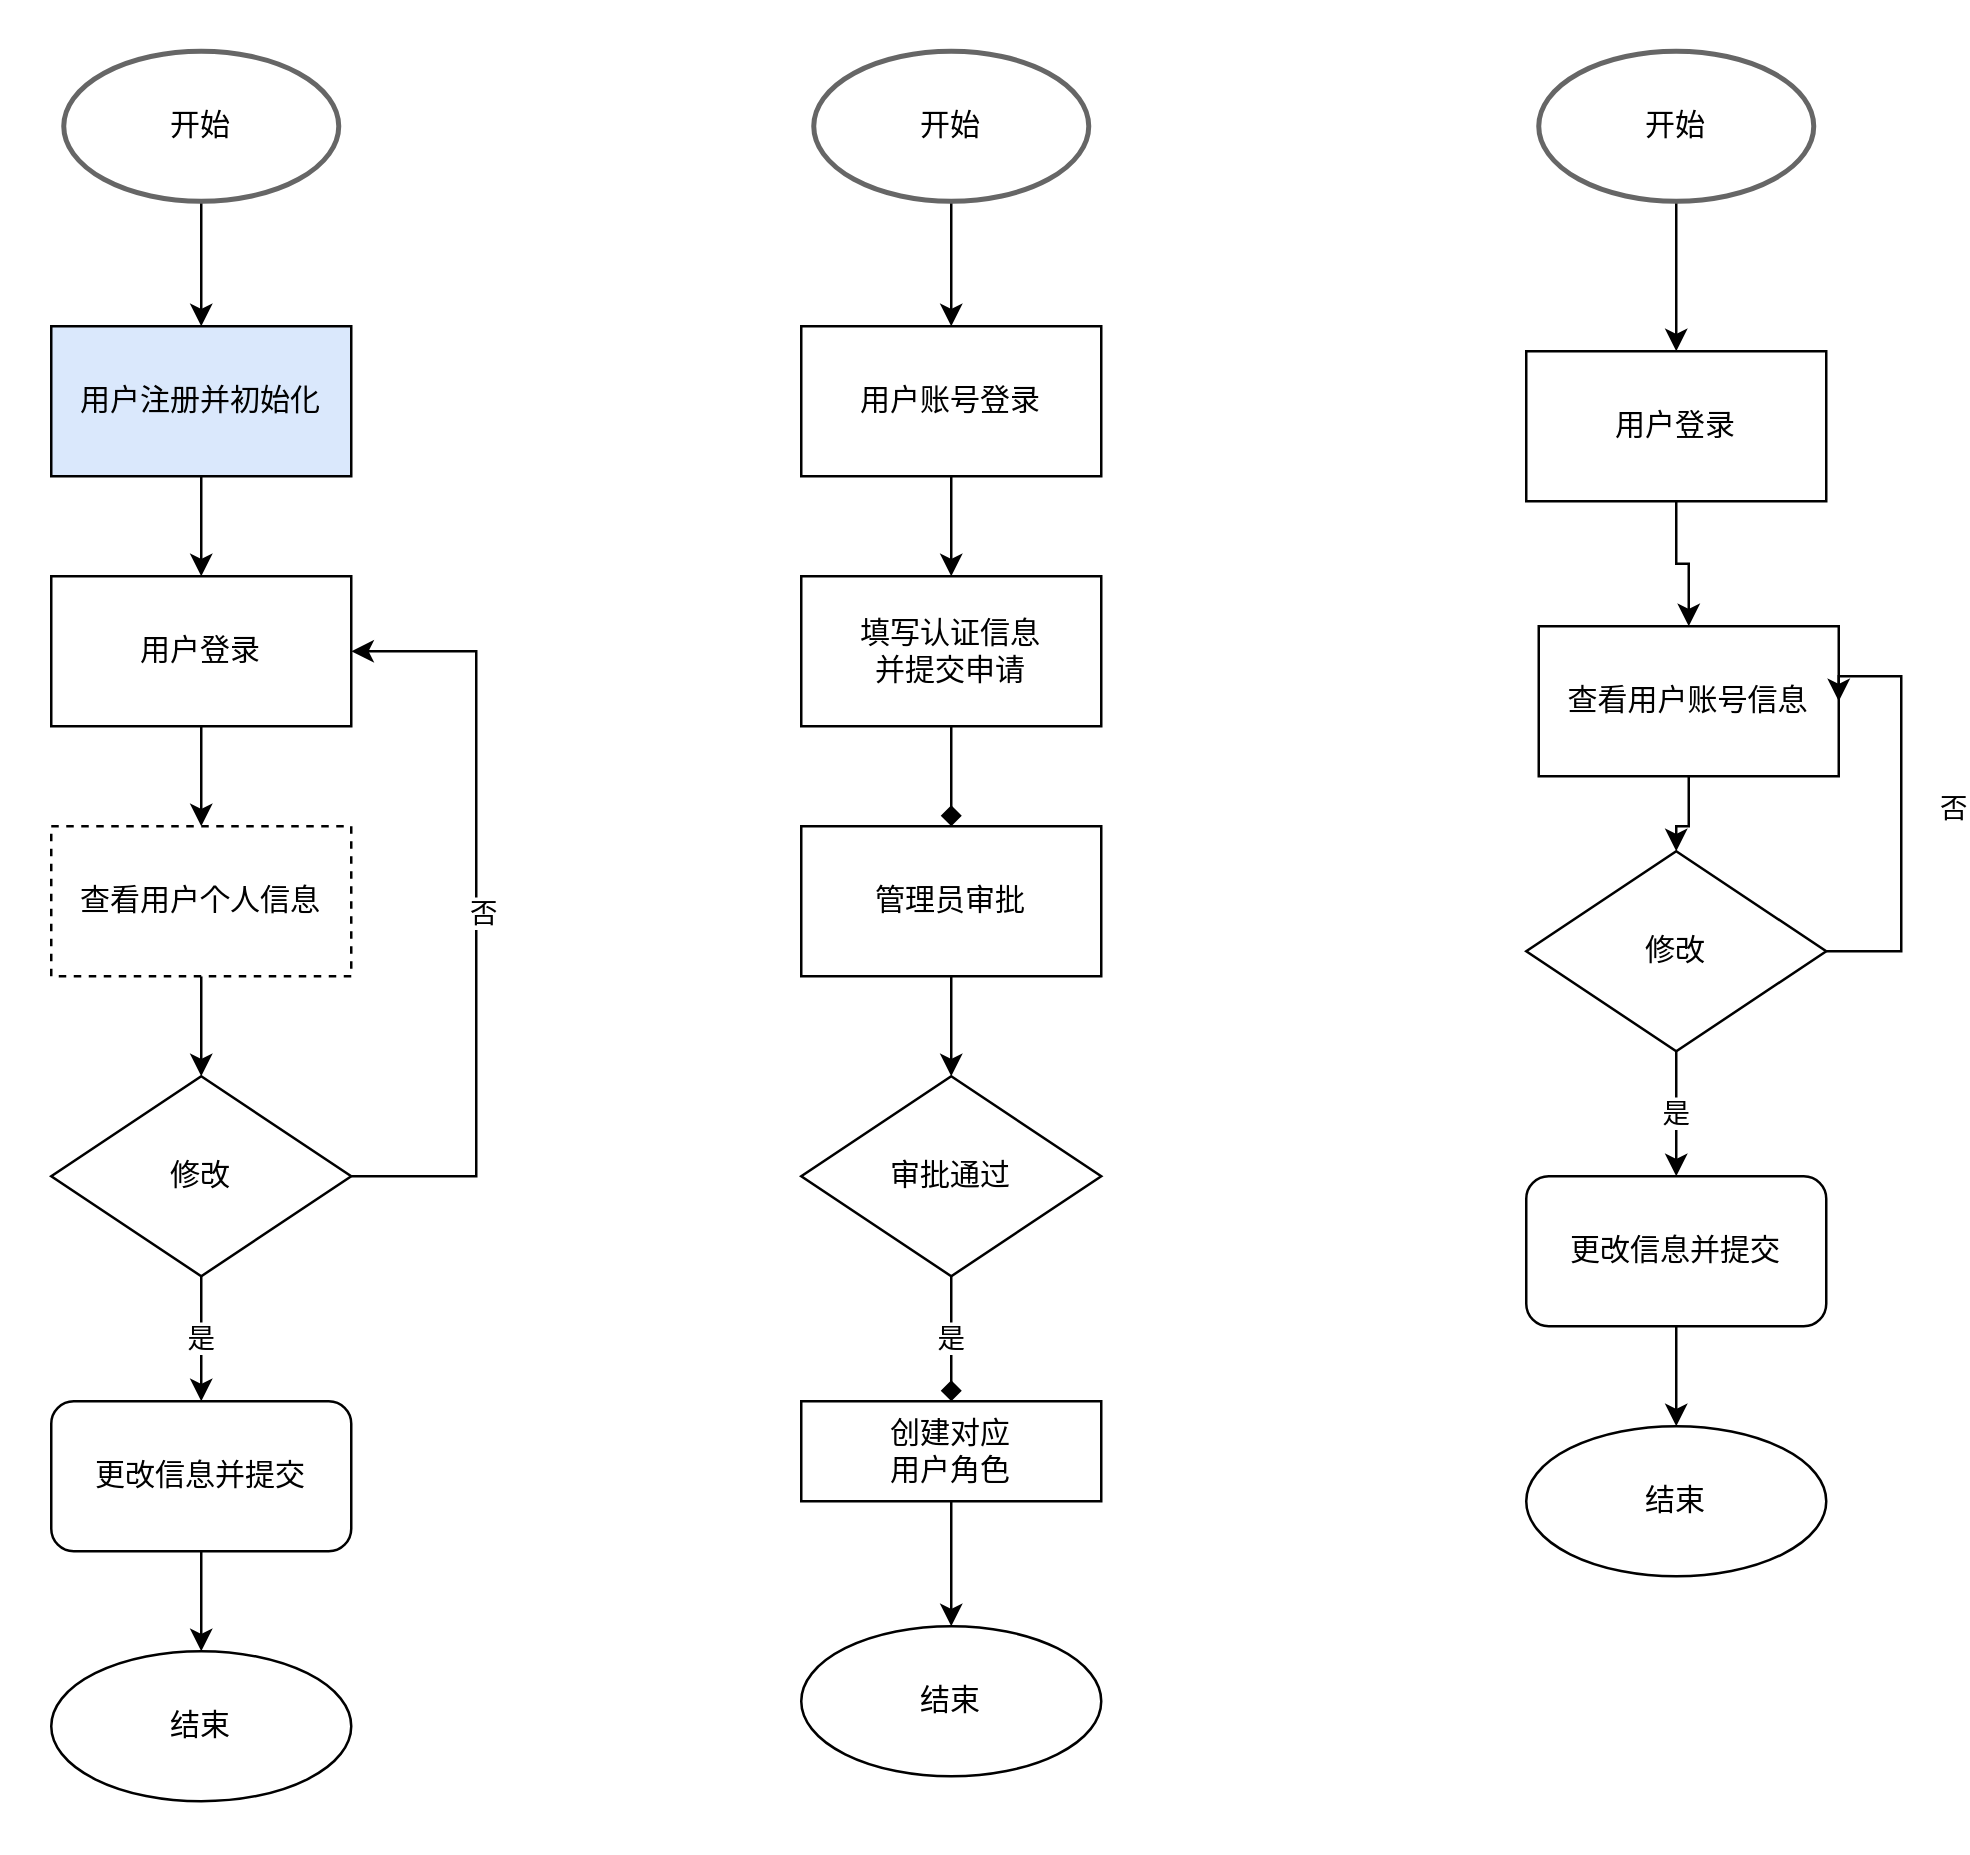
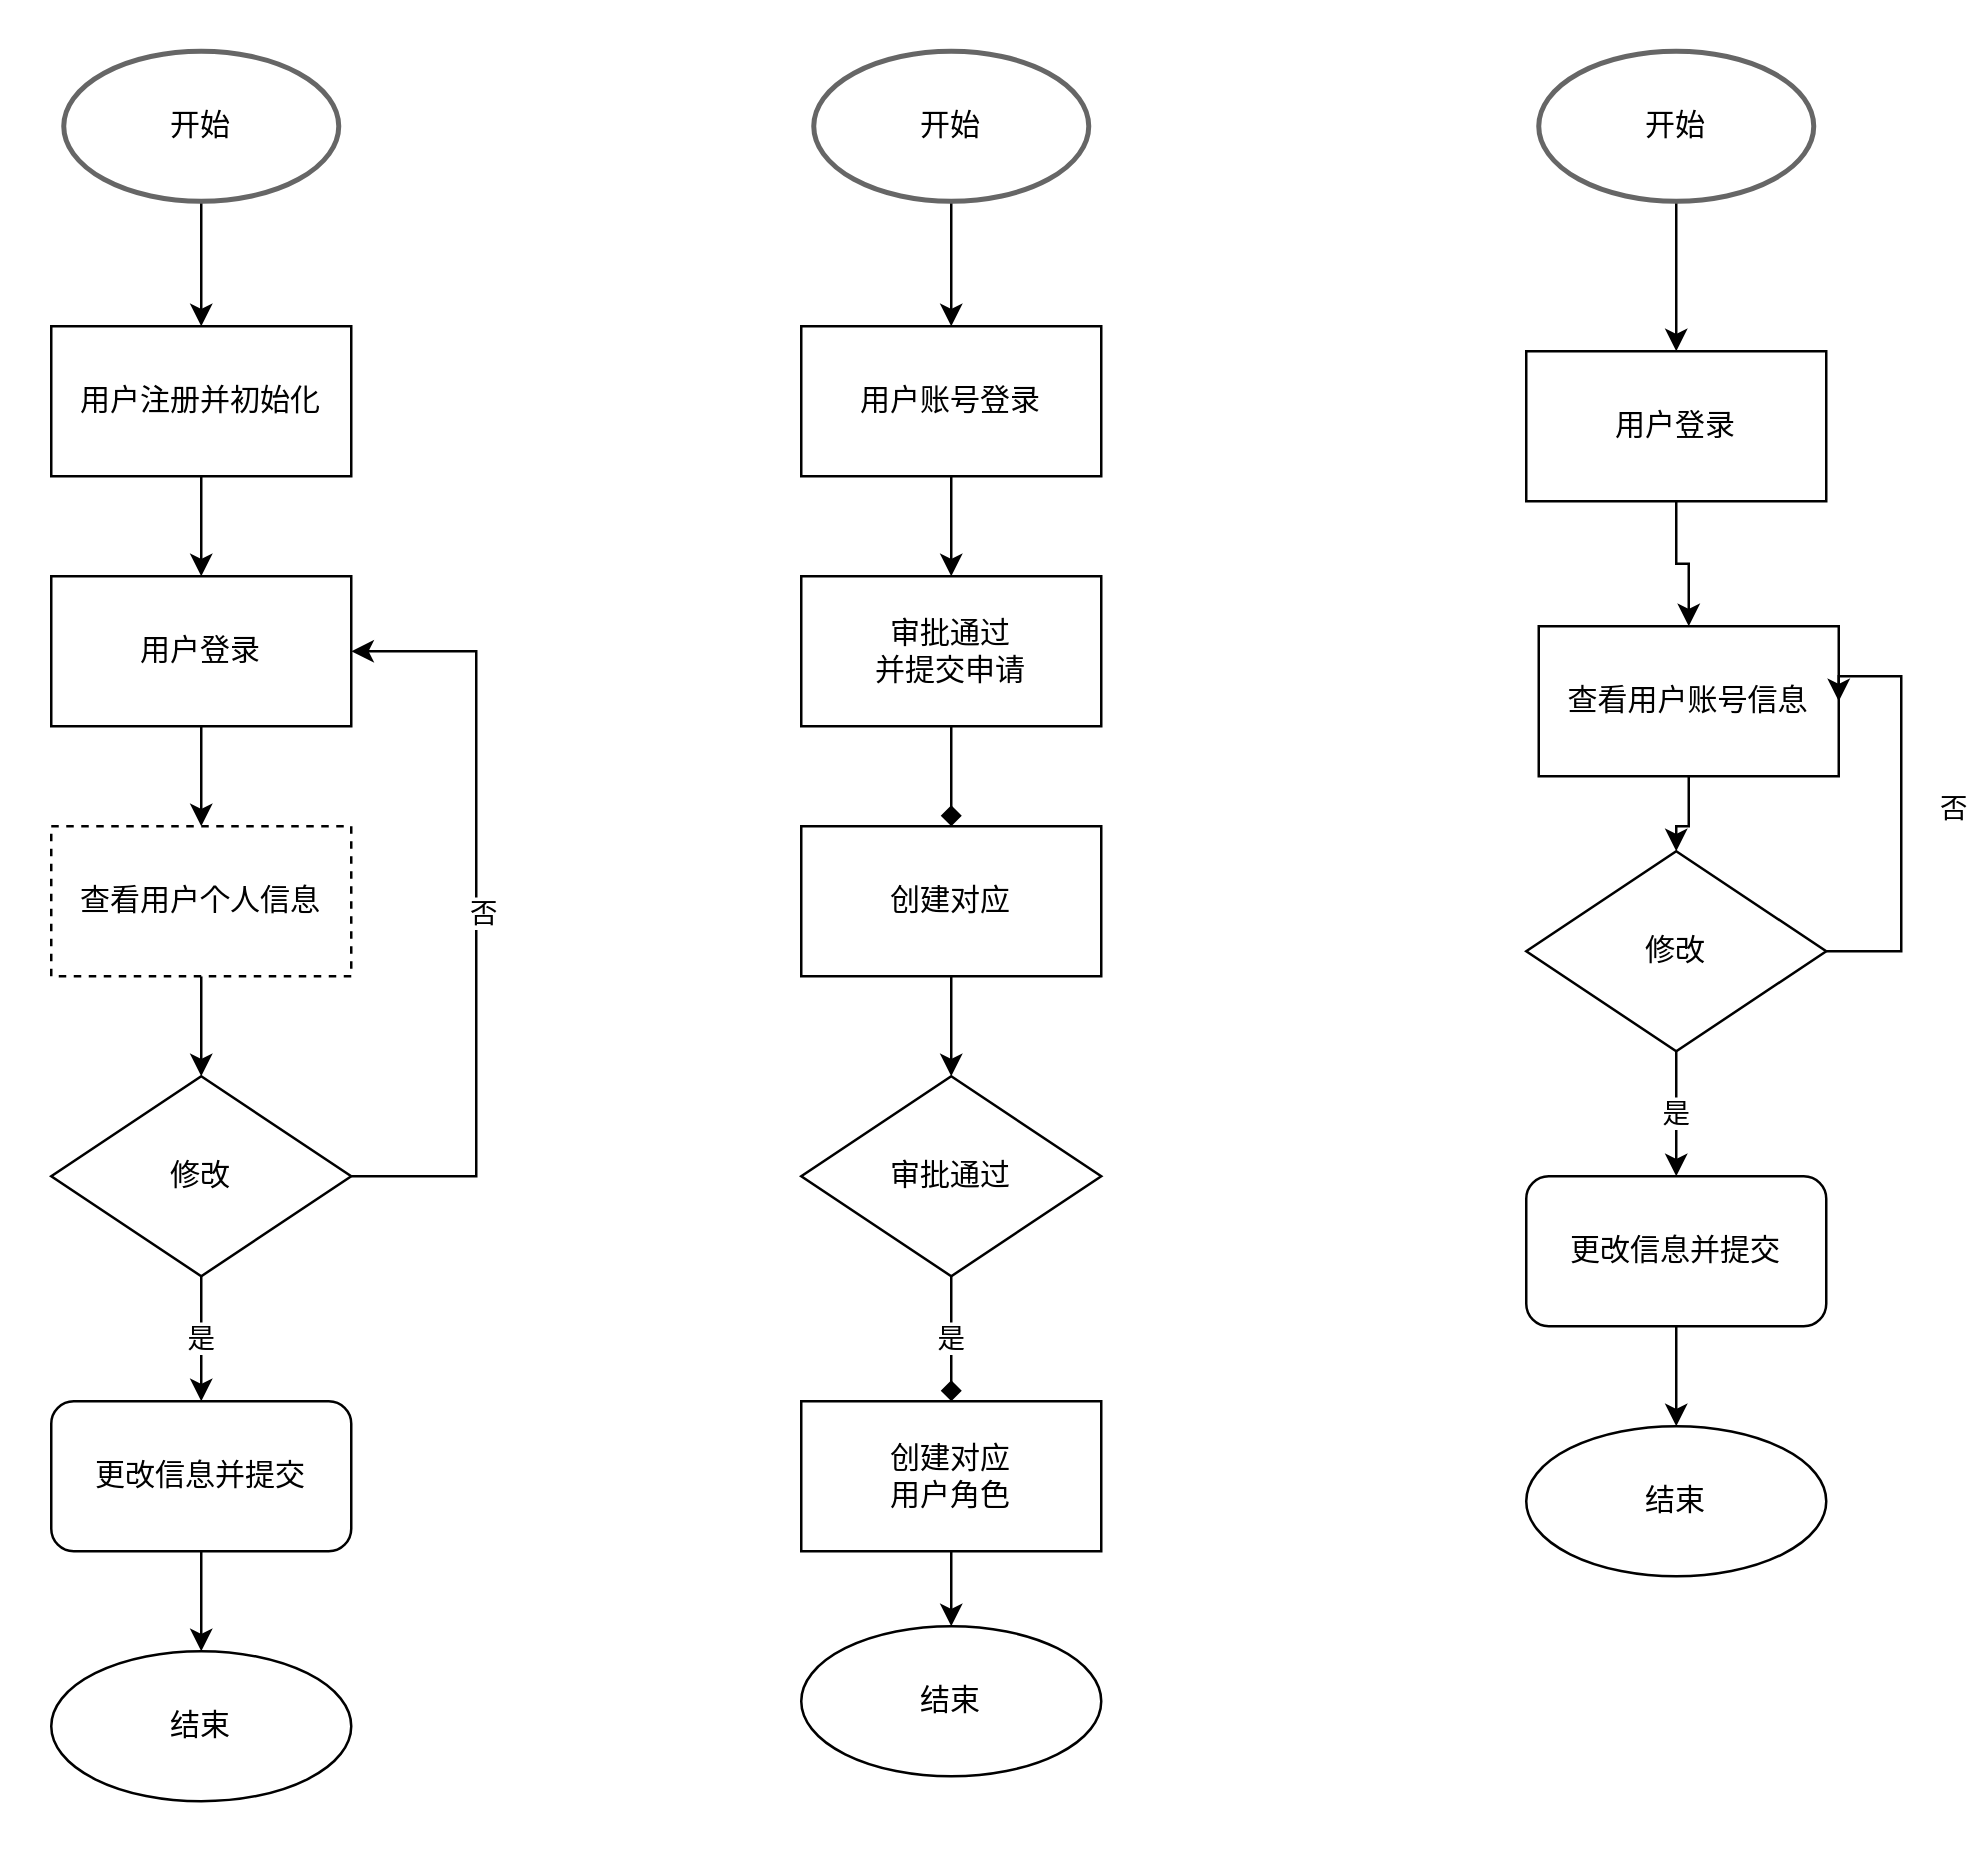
  <mxCell id="0" />
  <mxCell id="1" parent="0" />
  <mxCell id="2" value="" style="edgeStyle=orthogonalEdgeStyle;rounded=0;orthogonalLoop=1;jettySize=auto;html=1;" edge="1" parent="1" source="3" target="5"><mxGeometry relative="1" as="geometry" /></mxCell>
  <mxCell id="3" value="用户账号登录" style="whiteSpace=wrap;html=1;rounded=0;glass=0;strokeWidth=1;shadow=0;" vertex="1" parent="1"><mxGeometry x="320" y="130" width="120" height="60" as="geometry" /></mxCell>
  <mxCell id="4" value="" style="edgeStyle=orthogonalEdgeStyle;rounded=0;orthogonalLoop=1;jettySize=auto;html=1;endArrow=diamond;" edge="1" parent="1" source="5" target="7"><mxGeometry relative="1" as="geometry" /></mxCell>
- <mxCell id="5" value="填写认证信息&lt;br&gt;并提交申请" style="whiteSpace=wrap;html=1;rounded=0;glass=0;strokeWidth=1;shadow=0;" vertex="1" parent="1"><mxGeometry x="320" y="230" width="120" height="60" as="geometry" /></mxCell>
+ <mxCell id="5" value="审批通过&lt;br&gt;并提交申请" style="whiteSpace=wrap;html=1;rounded=0;glass=0;strokeWidth=1;shadow=0;" vertex="1" parent="1"><mxGeometry x="320" y="230" width="120" height="60" as="geometry" /></mxCell>
  <mxCell id="6" value="" style="edgeStyle=orthogonalEdgeStyle;rounded=0;orthogonalLoop=1;jettySize=auto;html=1;" edge="1" parent="1" source="7" target="9"><mxGeometry relative="1" as="geometry" /></mxCell>
- <mxCell id="7" value="管理员审批" style="whiteSpace=wrap;html=1;rounded=0;glass=0;strokeWidth=1;shadow=0;" vertex="1" parent="1"><mxGeometry x="320" y="330" width="120" height="60" as="geometry" /></mxCell>
+ <mxCell id="7" value="创建对应" style="whiteSpace=wrap;html=1;rounded=0;glass=0;strokeWidth=1;shadow=0;" vertex="1" parent="1"><mxGeometry x="320" y="330" width="120" height="60" as="geometry" /></mxCell>
  <mxCell id="8" value="是" style="edgeStyle=orthogonalEdgeStyle;rounded=0;orthogonalLoop=1;jettySize=auto;html=1;endArrow=diamond;" edge="1" parent="1" source="9" target="11"><mxGeometry relative="1" as="geometry" /></mxCell>
  <mxCell id="9" value="审批通过" style="rhombus;whiteSpace=wrap;html=1;rounded=0;glass=0;strokeWidth=1;shadow=0;" vertex="1" parent="1"><mxGeometry x="320" y="430" width="120" height="80" as="geometry" /></mxCell>
  <mxCell id="10" value="" style="edgeStyle=orthogonalEdgeStyle;rounded=0;orthogonalLoop=1;jettySize=auto;html=1;" edge="1" parent="1" source="11" target="12"><mxGeometry relative="1" as="geometry" /></mxCell>
- <mxCell id="11" value="创建对应&lt;br&gt;用户角色" style="whiteSpace=wrap;html=1;rounded=0;glass=0;strokeWidth=1;shadow=0;" vertex="1" parent="1"><mxGeometry x="320" y="560" width="120" height="40" as="geometry" /></mxCell>
+ <mxCell id="11" value="创建对应&lt;br&gt;用户角色" style="whiteSpace=wrap;html=1;rounded=0;glass=0;strokeWidth=1;shadow=0;" vertex="1" parent="1"><mxGeometry x="320" y="560" width="120" height="60" as="geometry" /></mxCell>
  <mxCell id="12" value="结束" style="ellipse;whiteSpace=wrap;html=1;rounded=1;glass=0;strokeWidth=1;shadow=0;" vertex="1" parent="1"><mxGeometry x="320" y="650" width="120" height="60" as="geometry" /></mxCell>
  <mxCell id="13" value="" style="edgeStyle=orthogonalEdgeStyle;rounded=0;orthogonalLoop=1;jettySize=auto;html=1;" edge="1" parent="1" source="14" target="16"><mxGeometry relative="1" as="geometry" /></mxCell>
- <mxCell id="14" value="用户注册并初始化" style="whiteSpace=wrap;html=1;rounded=0;glass=0;strokeWidth=1;shadow=0;fillColor=#dae8fc;" vertex="1" parent="1"><mxGeometry x="20" y="130" width="120" height="60" as="geometry" /></mxCell>
+ <mxCell id="14" value="用户注册并初始化" style="whiteSpace=wrap;html=1;rounded=0;glass=0;strokeWidth=1;shadow=0;" vertex="1" parent="1"><mxGeometry x="20" y="130" width="120" height="60" as="geometry" /></mxCell>
  <mxCell id="15" value="" style="edgeStyle=orthogonalEdgeStyle;rounded=0;orthogonalLoop=1;jettySize=auto;html=1;" edge="1" parent="1" source="16" target="18"><mxGeometry relative="1" as="geometry" /></mxCell>
  <mxCell id="16" value="用户登录" style="whiteSpace=wrap;html=1;rounded=0;glass=0;strokeWidth=1;shadow=0;" vertex="1" parent="1"><mxGeometry x="20" y="230" width="120" height="60" as="geometry" /></mxCell>
  <mxCell id="17" value="" style="edgeStyle=orthogonalEdgeStyle;rounded=0;orthogonalLoop=1;jettySize=auto;html=1;" edge="1" parent="1" source="18" target="22"><mxGeometry relative="1" as="geometry" /></mxCell>
  <mxCell id="18" value="查看用户个人信息" style="whiteSpace=wrap;html=1;rounded=0;glass=0;strokeWidth=1;shadow=0;dashed=1;" vertex="1" parent="1"><mxGeometry x="20" y="330" width="120" height="60" as="geometry" /></mxCell>
  <mxCell id="19" value="是" style="edgeStyle=orthogonalEdgeStyle;rounded=0;orthogonalLoop=1;jettySize=auto;html=1;" edge="1" parent="1" source="22" target="24"><mxGeometry relative="1" as="geometry" /></mxCell>
  <mxCell id="20" style="edgeStyle=orthogonalEdgeStyle;rounded=0;orthogonalLoop=1;jettySize=auto;html=1;entryX=1;entryY=0.5;entryDx=0;entryDy=0;" edge="1" parent="1" source="22" target="16"><mxGeometry relative="1" as="geometry"><Array as="points"><mxPoint x="190" y="470" /><mxPoint x="190" y="260" /></Array></mxGeometry></mxCell>
  <mxCell id="21" value="否" style="edgeLabel;html=1;align=center;verticalAlign=middle;resizable=0;points=[];" vertex="1" connectable="0" parent="20"><mxGeometry x="0.009" y="-2" relative="1" as="geometry"><mxPoint as="offset" /></mxGeometry></mxCell>
  <mxCell id="22" value="修改" style="rhombus;whiteSpace=wrap;html=1;rounded=0;glass=0;strokeWidth=1;shadow=0;" vertex="1" parent="1"><mxGeometry x="20" y="430" width="120" height="80" as="geometry" /></mxCell>
  <mxCell id="23" value="" style="edgeStyle=orthogonalEdgeStyle;rounded=0;orthogonalLoop=1;jettySize=auto;html=1;" edge="1" parent="1" source="24" target="25"><mxGeometry relative="1" as="geometry" /></mxCell>
  <mxCell id="24" value="更改信息并提交" style="whiteSpace=wrap;html=1;rounded=1;glass=0;strokeWidth=1;shadow=0;" vertex="1" parent="1"><mxGeometry x="20" y="560" width="120" height="60" as="geometry" /></mxCell>
  <mxCell id="25" value="结束" style="ellipse;whiteSpace=wrap;html=1;rounded=1;glass=0;strokeWidth=1;shadow=0;" vertex="1" parent="1"><mxGeometry x="20" y="660" width="120" height="60" as="geometry" /></mxCell>
  <mxCell id="26" value="" style="edgeStyle=orthogonalEdgeStyle;rounded=0;orthogonalLoop=1;jettySize=auto;html=1;" edge="1" parent="1" source="27" target="3"><mxGeometry relative="1" as="geometry" /></mxCell>
  <mxCell id="27" value="开始" style="strokeWidth=2;html=1;shape=mxgraph.flowchart.start_1;whiteSpace=wrap;strokeColor=#666666;" vertex="1" parent="1"><mxGeometry x="325" y="20" width="110" height="60" as="geometry" /></mxCell>
  <mxCell id="28" value="" style="edgeStyle=orthogonalEdgeStyle;rounded=0;orthogonalLoop=1;jettySize=auto;html=1;" edge="1" parent="1" source="29" target="14"><mxGeometry relative="1" as="geometry" /></mxCell>
  <mxCell id="29" value="开始" style="strokeWidth=2;html=1;shape=mxgraph.flowchart.start_1;whiteSpace=wrap;strokeColor=#666666;" vertex="1" parent="1"><mxGeometry x="25" y="20" width="110" height="60" as="geometry" /></mxCell>
  <mxCell id="30" value="" style="edgeStyle=orthogonalEdgeStyle;rounded=0;orthogonalLoop=1;jettySize=auto;html=1;" edge="1" parent="1" source="31" target="33"><mxGeometry relative="1" as="geometry" /></mxCell>
  <mxCell id="31" value="用户登录" style="whiteSpace=wrap;html=1;rounded=0;glass=0;strokeWidth=1;shadow=0;" vertex="1" parent="1"><mxGeometry x="610" y="140" width="120" height="60" as="geometry" /></mxCell>
  <mxCell id="32" value="" style="edgeStyle=orthogonalEdgeStyle;rounded=0;orthogonalLoop=1;jettySize=auto;html=1;" edge="1" parent="1" source="33" target="37"><mxGeometry relative="1" as="geometry" /></mxCell>
  <mxCell id="33" value="查看用户账号信息" style="whiteSpace=wrap;html=1;rounded=0;glass=0;strokeWidth=1;shadow=0;" vertex="1" parent="1"><mxGeometry x="615" y="250" width="120" height="60" as="geometry" /></mxCell>
  <mxCell id="34" value="是" style="edgeStyle=orthogonalEdgeStyle;rounded=0;orthogonalLoop=1;jettySize=auto;html=1;" edge="1" parent="1" source="37" target="39"><mxGeometry relative="1" as="geometry" /></mxCell>
  <mxCell id="35" style="edgeStyle=orthogonalEdgeStyle;rounded=0;orthogonalLoop=1;jettySize=auto;html=1;entryX=1;entryY=0.5;entryDx=0;entryDy=0;" edge="1" parent="1" source="37" target="33"><mxGeometry relative="1" as="geometry"><Array as="points"><mxPoint x="760" y="380" /><mxPoint x="760" y="270" /></Array></mxGeometry></mxCell>
  <mxCell id="36" value="否" style="edgeLabel;html=1;align=center;verticalAlign=middle;resizable=0;points=[];" vertex="1" connectable="0" parent="35"><mxGeometry x="0.009" y="-2" relative="1" as="geometry"><mxPoint x="18" as="offset" /></mxGeometry></mxCell>
  <mxCell id="37" value="修改" style="rhombus;whiteSpace=wrap;html=1;rounded=0;glass=0;strokeWidth=1;shadow=0;" vertex="1" parent="1"><mxGeometry x="610" y="340" width="120" height="80" as="geometry" /></mxCell>
  <mxCell id="38" value="" style="edgeStyle=orthogonalEdgeStyle;rounded=0;orthogonalLoop=1;jettySize=auto;html=1;" edge="1" parent="1" source="39" target="40"><mxGeometry relative="1" as="geometry" /></mxCell>
  <mxCell id="39" value="更改信息并提交" style="whiteSpace=wrap;html=1;rounded=1;glass=0;strokeWidth=1;shadow=0;" vertex="1" parent="1"><mxGeometry x="610" y="470" width="120" height="60" as="geometry" /></mxCell>
  <mxCell id="40" value="结束" style="ellipse;whiteSpace=wrap;html=1;rounded=1;glass=0;strokeWidth=1;shadow=0;" vertex="1" parent="1"><mxGeometry x="610" y="570" width="120" height="60" as="geometry" /></mxCell>
  <mxCell id="41" value="" style="edgeStyle=orthogonalEdgeStyle;rounded=0;orthogonalLoop=1;jettySize=auto;html=1;" edge="1" parent="1" source="42" target="31"><mxGeometry relative="1" as="geometry" /></mxCell>
  <mxCell id="42" value="开始" style="strokeWidth=2;html=1;shape=mxgraph.flowchart.start_1;whiteSpace=wrap;strokeColor=#666666;" vertex="1" parent="1"><mxGeometry x="615" y="20" width="110" height="60" as="geometry" /></mxCell>
